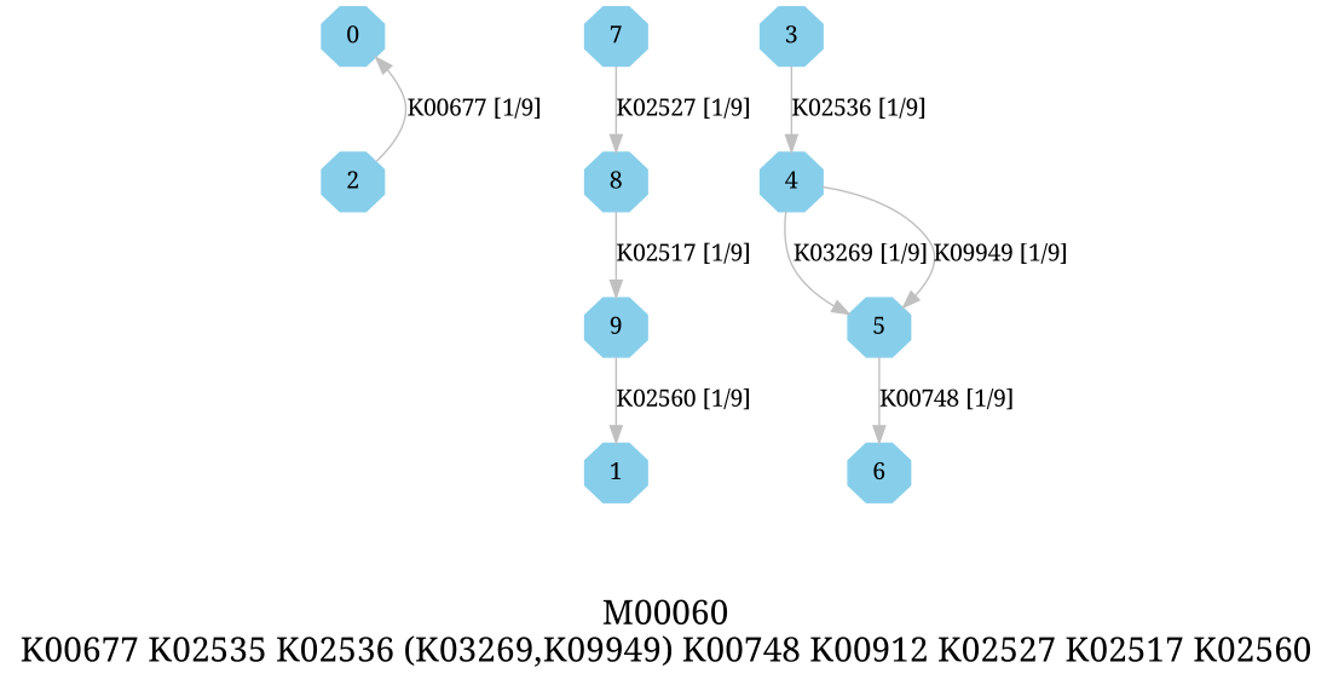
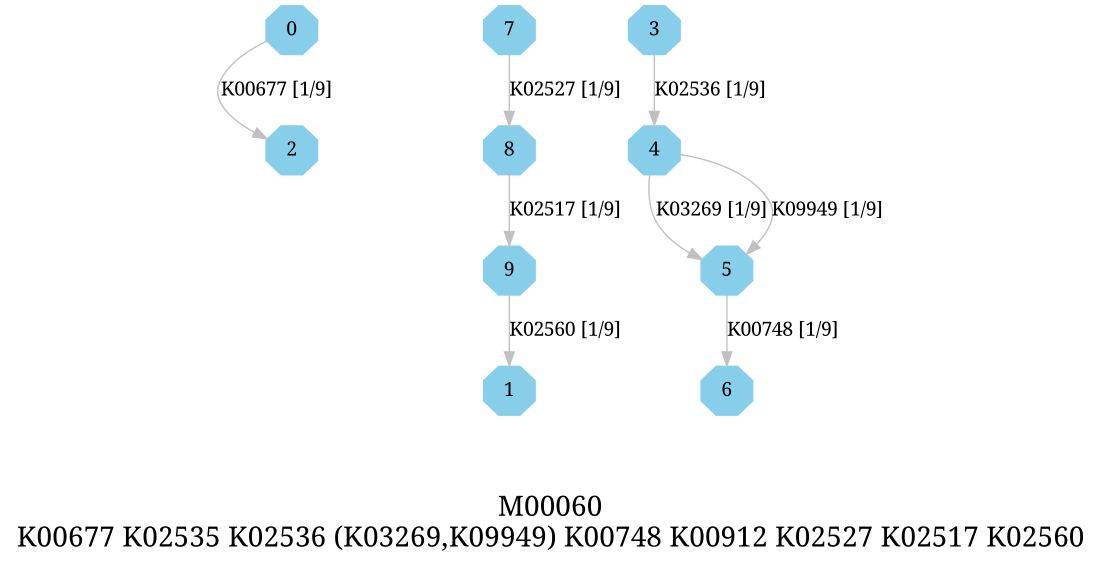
  digraph {
    fontname="Noto Serif"
    fontsize=20
    label="M00060\nK00677 K02535 K02536 (K03269,K09949) K00748 K00912 K02527 K02517 K02560"
    node [color=skyblue fontname="Noto Serif" shape=octagon style=filled]
    edge [color=grey fontname="Noto Serif"]
    0 [height=.3 width=.3]
    1 [height=.3 width=.3]
    2 [height=.3 width=.3]
    3 [height=.3 width=.3]
    4 [height=.3 width=.3]
    5 [height=.3 width=.3]
    6 [height=.3 width=.3]
    7 [height=.3 width=.3]
    8 [height=.3 width=.3]
    9 [height=.3 width=.3]
    subgraph sub_1 {
      0
      1
      2
      3
      4
      5
      6
      7
      8
      9
    }
-   2 -> 0 [label="K00677 [1/9]"]
+   0 -> 2 [label="K00677 [1/9]"]
    3 -> 4 [label="K02536 [1/9]"]
    4 -> 5 [label="K03269 [1/9]"]
    4 -> 5 [label="K09949 [1/9]"]
    5 -> 6 [label="K00748 [1/9]"]
    7 -> 8 [label="K02527 [1/9]"]
    8 -> 9 [label="K02517 [1/9]"]
    9 -> 1 [label="K02560 [1/9]"]
  }
